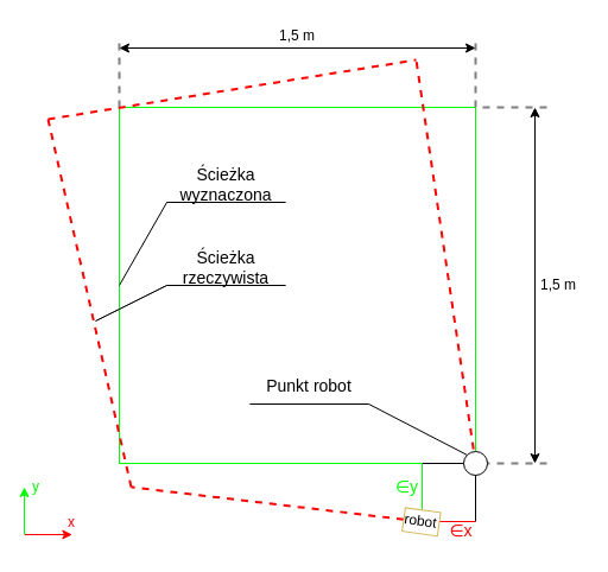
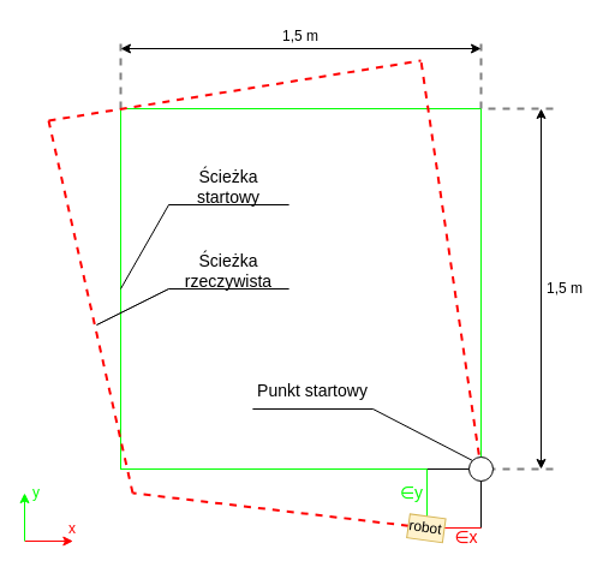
  <mxCell id="0" />
  <mxCell id="1" parent="0" />
  <mxCell id="2" value="" style="rounded=0;whiteSpace=wrap;html=1;fillColor=none;strokeColor=#00FF00;" vertex="1" parent="1"><mxGeometry x="100" y="90" width="300" height="300" as="geometry" /></mxCell>
- <mxCell id="3" value="&lt;font style=&quot;font-size: 14px&quot;&gt;Punkt robot&lt;/font&gt;" style="text;html=1;strokeColor=none;fillColor=none;align=center;verticalAlign=middle;whiteSpace=wrap;rounded=0;" vertex="1" parent="1"><mxGeometry x="210" y="310" width="100" height="30" as="geometry" /></mxCell>
+ <mxCell id="3" value="&lt;font style=&quot;font-size: 14px&quot;&gt;Punkt startowy&lt;/font&gt;" style="text;html=1;strokeColor=none;fillColor=none;align=center;verticalAlign=middle;whiteSpace=wrap;rounded=0;" vertex="1" parent="1"><mxGeometry x="210" y="310" width="100" height="30" as="geometry" /></mxCell>
  <mxCell id="4" value="" style="endArrow=none;dashed=1;html=1;strokeWidth=2;exitX=0;exitY=0;exitDx=0;exitDy=0;strokeColor=#808080;" edge="1" parent="1" source="2"><mxGeometry width="50" height="50" relative="1" as="geometry"><mxPoint x="90" y="80" as="sourcePoint" /><mxPoint x="100" y="30" as="targetPoint" /></mxGeometry></mxCell>
  <mxCell id="5" value="" style="endArrow=none;dashed=1;html=1;strokeWidth=2;exitX=0;exitY=0;exitDx=0;exitDy=0;strokeColor=#808080;" edge="1" parent="1"><mxGeometry width="50" height="50" relative="1" as="geometry"><mxPoint x="400" y="90" as="sourcePoint" /><mxPoint x="400" y="30" as="targetPoint" /></mxGeometry></mxCell>
  <mxCell id="6" value="" style="endArrow=none;dashed=1;html=1;strokeWidth=2;entryX=1;entryY=0;entryDx=0;entryDy=0;strokeColor=#808080;" edge="1" parent="1" target="2"><mxGeometry width="50" height="50" relative="1" as="geometry"><mxPoint x="460" y="90" as="sourcePoint" /><mxPoint x="510" y="110" as="targetPoint" /></mxGeometry></mxCell>
  <mxCell id="7" value="" style="endArrow=none;dashed=1;html=1;strokeWidth=2;entryX=1;entryY=0;entryDx=0;entryDy=0;strokeColor=#808080;" edge="1" parent="1"><mxGeometry width="50" height="50" relative="1" as="geometry"><mxPoint x="460" y="390" as="sourcePoint" /><mxPoint x="400" y="390" as="targetPoint" /></mxGeometry></mxCell>
  <mxCell id="8" value="" style="endArrow=classic;startArrow=classic;html=1;" edge="1" parent="1"><mxGeometry width="50" height="50" relative="1" as="geometry"><mxPoint x="100" y="40" as="sourcePoint" /><mxPoint x="400" y="40" as="targetPoint" /></mxGeometry></mxCell>
  <mxCell id="9" value="" style="endArrow=classic;startArrow=classic;html=1;" edge="1" parent="1"><mxGeometry width="50" height="50" relative="1" as="geometry"><mxPoint x="450" y="90" as="sourcePoint" /><mxPoint x="450" y="390" as="targetPoint" /></mxGeometry></mxCell>
  <mxCell id="10" value="1,5 m" style="text;html=1;strokeColor=none;fillColor=none;align=center;verticalAlign=middle;whiteSpace=wrap;rounded=0;" vertex="1" parent="1"><mxGeometry x="230" y="20" width="40" height="20" as="geometry" /></mxCell>
  <mxCell id="11" value="1,5 m" style="text;html=1;strokeColor=none;fillColor=none;align=center;verticalAlign=middle;whiteSpace=wrap;rounded=0;" vertex="1" parent="1"><mxGeometry x="450" y="230" width="40" height="20" as="geometry" /></mxCell>
  <mxCell id="12" value="" style="endArrow=none;dashed=1;html=1;strokeWidth=2;exitX=1;exitY=1;exitDx=0;exitDy=0;fillColor=#f8cecc;strokeColor=#FF0000;" edge="1" parent="1" source="2"><mxGeometry width="50" height="50" relative="1" as="geometry"><mxPoint x="320" y="430" as="sourcePoint" /><mxPoint x="350" y="50" as="targetPoint" /></mxGeometry></mxCell>
  <mxCell id="13" value="" style="endArrow=none;dashed=1;html=1;strokeWidth=2;fillColor=#f8cecc;strokeColor=#FF0000;" edge="1" parent="1"><mxGeometry width="50" height="50" relative="1" as="geometry"><mxPoint x="40" y="100" as="sourcePoint" /><mxPoint x="350" y="50" as="targetPoint" /></mxGeometry></mxCell>
  <mxCell id="14" value="" style="endArrow=none;dashed=1;html=1;strokeWidth=2;fillColor=#f8cecc;strokeColor=#FF0000;" edge="1" parent="1"><mxGeometry width="50" height="50" relative="1" as="geometry"><mxPoint x="110" y="410" as="sourcePoint" /><mxPoint x="40" y="100" as="targetPoint" /></mxGeometry></mxCell>
  <mxCell id="15" value="" style="endArrow=none;dashed=1;html=1;strokeWidth=2;fillColor=#f8cecc;exitX=1;exitY=0.5;exitDx=0;exitDy=0;strokeColor=#FF0000;" edge="1" parent="1" source="37"><mxGeometry width="50" height="50" relative="1" as="geometry"><mxPoint x="340" y="430" as="sourcePoint" /><mxPoint x="110" y="410" as="targetPoint" /></mxGeometry></mxCell>
  <mxCell id="16" value="" style="endArrow=none;html=1;strokeColor=#808080;entryX=0;entryY=1;entryDx=0;entryDy=0;exitX=1;exitY=1;exitDx=0;exitDy=0;" edge="1" parent="1" source="3" target="3"><mxGeometry width="50" height="50" relative="1" as="geometry"><mxPoint x="430" y="440" as="sourcePoint" /><mxPoint x="480" y="390" as="targetPoint" /></mxGeometry></mxCell>
  <mxCell id="17" value="" style="endArrow=none;html=1;entryX=1;entryY=1;entryDx=0;entryDy=0;exitX=0;exitY=0;exitDx=0;exitDy=0;" edge="1" parent="1" source="34" target="3"><mxGeometry width="50" height="50" relative="1" as="geometry"><mxPoint x="320" y="370" as="sourcePoint" /><mxPoint x="370" y="320" as="targetPoint" /></mxGeometry></mxCell>
- <mxCell id="18" value="&lt;span style=&quot;font-size: 14px&quot;&gt;Ścieżka wyznaczona&lt;/span&gt;" style="text;html=1;strokeColor=none;fillColor=none;align=center;verticalAlign=middle;whiteSpace=wrap;rounded=0;" vertex="1" parent="1"><mxGeometry x="140" y="140" width="100" height="30" as="geometry" /></mxCell>
+ <mxCell id="18" value="&lt;span style=&quot;font-size: 14px&quot;&gt;Ścieżka startowy&lt;/span&gt;" style="text;html=1;strokeColor=none;fillColor=none;align=center;verticalAlign=middle;whiteSpace=wrap;rounded=0;" vertex="1" parent="1"><mxGeometry x="140" y="140" width="100" height="30" as="geometry" /></mxCell>
  <mxCell id="19" value="" style="endArrow=none;html=1;strokeColor=#808080;entryX=0;entryY=1;entryDx=0;entryDy=0;exitX=1;exitY=1;exitDx=0;exitDy=0;" edge="1" parent="1" source="18" target="18"><mxGeometry width="50" height="50" relative="1" as="geometry"><mxPoint x="360" y="270" as="sourcePoint" /><mxPoint x="410" y="220" as="targetPoint" /></mxGeometry></mxCell>
  <mxCell id="20" value="&lt;font style=&quot;font-size: 14px&quot;&gt;Ścieżka rzeczywista&lt;/font&gt;" style="text;html=1;strokeColor=none;fillColor=none;align=center;verticalAlign=middle;whiteSpace=wrap;rounded=0;" vertex="1" parent="1"><mxGeometry x="140" y="210" width="100" height="30" as="geometry" /></mxCell>
  <mxCell id="21" value="" style="endArrow=none;html=1;strokeColor=#808080;entryX=0;entryY=1;entryDx=0;entryDy=0;exitX=1;exitY=1;exitDx=0;exitDy=0;" edge="1" parent="1" source="20" target="20"><mxGeometry width="50" height="50" relative="1" as="geometry"><mxPoint x="360" y="340" as="sourcePoint" /><mxPoint x="410" y="290" as="targetPoint" /></mxGeometry></mxCell>
  <mxCell id="22" value="" style="endArrow=none;html=1;entryX=0;entryY=1;entryDx=0;entryDy=0;exitX=0;exitY=0.5;exitDx=0;exitDy=0;" edge="1" parent="1" source="2" target="18"><mxGeometry width="50" height="50" relative="1" as="geometry"><mxPoint x="250" y="230" as="sourcePoint" /><mxPoint x="300" y="180" as="targetPoint" /></mxGeometry></mxCell>
  <mxCell id="23" value="" style="endArrow=none;html=1;strokeColor=#808080;entryX=0;entryY=1;entryDx=0;entryDy=0;" edge="1" parent="1" target="20"><mxGeometry width="50" height="50" relative="1" as="geometry"><mxPoint x="80" y="270" as="sourcePoint" /><mxPoint x="190" y="280" as="targetPoint" /></mxGeometry></mxCell>
  <mxCell id="24" value="" style="endArrow=classic;html=1;strokeColor=#00FF00;" edge="1" parent="1"><mxGeometry width="50" height="50" relative="1" as="geometry"><mxPoint x="20" y="450" as="sourcePoint" /><mxPoint x="20" y="410" as="targetPoint" /></mxGeometry></mxCell>
  <mxCell id="25" value="" style="endArrow=classic;html=1;strokeColor=#FF0000;" edge="1" parent="1"><mxGeometry width="50" height="50" relative="1" as="geometry"><mxPoint x="20.34" y="450" as="sourcePoint" /><mxPoint x="60.34" y="450" as="targetPoint" /></mxGeometry></mxCell>
  <mxCell id="26" value="&lt;font color=&quot;#ff0000&quot;&gt;x&lt;/font&gt;" style="text;html=1;strokeColor=none;fillColor=none;align=center;verticalAlign=middle;whiteSpace=wrap;rounded=0;" vertex="1" parent="1"><mxGeometry x="50.34" y="430" width="20" height="20" as="geometry" /></mxCell>
  <mxCell id="27" value="&lt;font color=&quot;#00ff00&quot;&gt;y&lt;/font&gt;" style="text;html=1;strokeColor=none;fillColor=none;align=center;verticalAlign=middle;whiteSpace=wrap;rounded=0;" vertex="1" parent="1"><mxGeometry x="20.34" y="400" width="20" height="20" as="geometry" /></mxCell>
  <mxCell id="28" value="" style="endArrow=none;html=1;entryX=0;entryY=1;entryDx=0;entryDy=0;exitX=1;exitY=1;exitDx=0;exitDy=0;" edge="1" parent="1"><mxGeometry width="50" height="50" relative="1" as="geometry"><mxPoint x="240" y="170" as="sourcePoint" /><mxPoint x="140" y="170" as="targetPoint" /></mxGeometry></mxCell>
  <mxCell id="29" value="" style="endArrow=none;html=1;entryX=0;entryY=1;entryDx=0;entryDy=0;" edge="1" parent="1"><mxGeometry width="50" height="50" relative="1" as="geometry"><mxPoint x="80" y="270" as="sourcePoint" /><mxPoint x="140" y="240" as="targetPoint" /></mxGeometry></mxCell>
  <mxCell id="30" value="" style="endArrow=none;html=1;entryX=0;entryY=1;entryDx=0;entryDy=0;exitX=1;exitY=1;exitDx=0;exitDy=0;" edge="1" parent="1"><mxGeometry width="50" height="50" relative="1" as="geometry"><mxPoint x="240" y="240" as="sourcePoint" /><mxPoint x="140" y="240" as="targetPoint" /></mxGeometry></mxCell>
  <mxCell id="31" value="" style="endArrow=none;html=1;entryX=0;entryY=1;entryDx=0;entryDy=0;exitX=1;exitY=1;exitDx=0;exitDy=0;" edge="1" parent="1"><mxGeometry width="50" height="50" relative="1" as="geometry"><mxPoint x="310" y="340" as="sourcePoint" /><mxPoint x="210" y="340" as="targetPoint" /></mxGeometry></mxCell>
  <mxCell id="32" value="" style="endArrow=none;html=1;strokeColor=#000000;entryX=1;entryY=1;entryDx=0;entryDy=0;" edge="1" parent="1" target="2"><mxGeometry width="50" height="50" relative="1" as="geometry"><mxPoint x="400" y="439" as="sourcePoint" /><mxPoint x="420" y="420" as="targetPoint" /></mxGeometry></mxCell>
  <mxCell id="33" value="" style="endArrow=none;html=1;strokeColor=#000000;exitX=0.85;exitY=1;exitDx=0;exitDy=0;exitPerimeter=0;" edge="1" parent="1" source="2"><mxGeometry width="50" height="50" relative="1" as="geometry"><mxPoint x="360" y="400" as="sourcePoint" /><mxPoint x="400" y="390" as="targetPoint" /></mxGeometry></mxCell>
  <mxCell id="34" value="" style="ellipse;whiteSpace=wrap;html=1;" vertex="1" parent="1"><mxGeometry x="390" y="380" width="20" height="20" as="geometry" /></mxCell>
  <mxCell id="35" value="" style="endArrow=none;html=1;strokeColor=#00FF00;" edge="1" parent="1"><mxGeometry width="50" height="50" relative="1" as="geometry"><mxPoint x="355" y="439" as="sourcePoint" /><mxPoint x="355" y="390" as="targetPoint" /></mxGeometry></mxCell>
  <mxCell id="36" value="" style="endArrow=none;html=1;entryX=0.48;entryY=0.518;entryDx=0;entryDy=0;entryPerimeter=0;strokeColor=#FF0000;" edge="1" parent="1" target="37"><mxGeometry width="50" height="50" relative="1" as="geometry"><mxPoint x="400" y="439" as="sourcePoint" /><mxPoint x="355" y="460" as="targetPoint" /></mxGeometry></mxCell>
- <mxCell id="37" value="robot" style="rounded=0;whiteSpace=wrap;html=1;fillColor=#ffffff;strokeColor=#d6b656;rotation=7.8;direction=west;" vertex="1" parent="1"><mxGeometry x="339.37" y="429.28" width="30" height="20" as="geometry" /></mxCell>
+ <mxCell id="37" value="robot" style="rounded=0;whiteSpace=wrap;html=1;fillColor=#fff2cc;strokeColor=#d6b656;rotation=7.8;direction=west;" vertex="1" parent="1"><mxGeometry x="339.37" y="429.28" width="30" height="20" as="geometry" /></mxCell>
  <mxCell id="38" value="&lt;font color=&quot;#ff0000&quot; style=&quot;font-size: 14px&quot;&gt;∈x&lt;/font&gt;" style="text;html=1;strokeColor=none;fillColor=none;align=center;verticalAlign=middle;whiteSpace=wrap;rounded=0;" vertex="1" parent="1"><mxGeometry x="376" y="434" width="24" height="26" as="geometry" /></mxCell>
  <mxCell id="39" value="&lt;font color=&quot;#00ff00&quot; style=&quot;font-size: 14px&quot;&gt;∈y&lt;/font&gt;" style="text;html=1;strokeColor=none;fillColor=none;align=center;verticalAlign=middle;whiteSpace=wrap;rounded=0;" vertex="1" parent="1"><mxGeometry x="330" y="400" width="25.37" height="20" as="geometry" /></mxCell>
